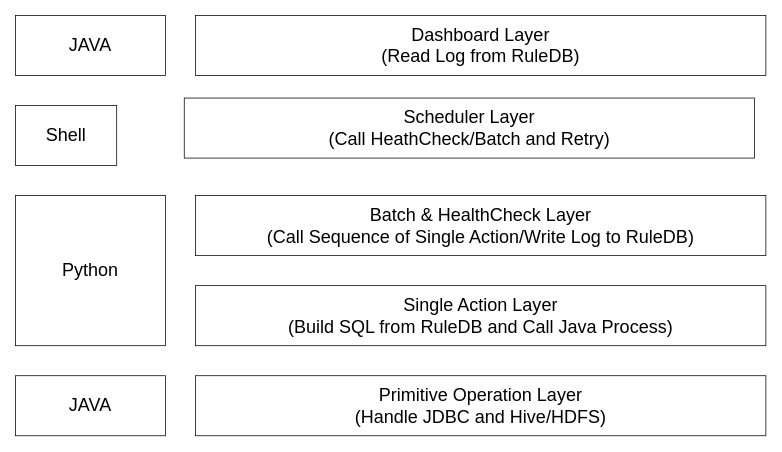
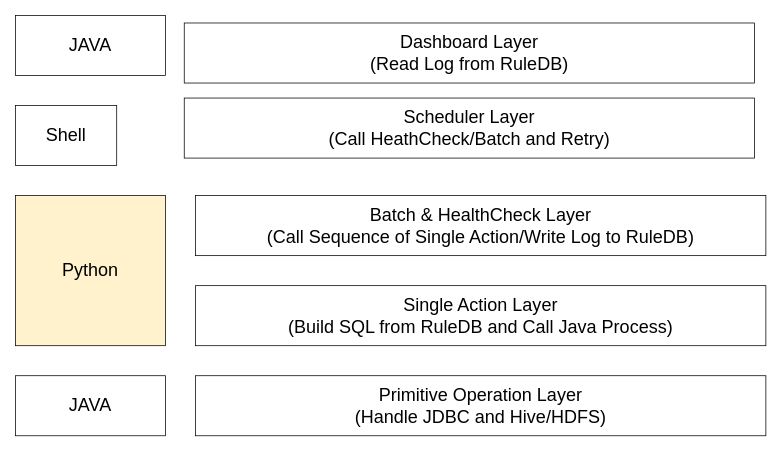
  <mxCell id="0" />
  <mxCell id="1" parent="0" />
  <mxCell id="2" value="&lt;font style=&quot;font-size: 24px&quot;&gt;JAVA&lt;/font&gt;" style="rounded=0;whiteSpace=wrap;html=1;" parent="1" vertex="1"><mxGeometry x="20" y="500" width="200" height="80" as="geometry" /></mxCell>
- <mxCell id="3" value="&lt;font style=&quot;font-size: 24px&quot;&gt;Python&lt;/font&gt;" style="rounded=0;whiteSpace=wrap;html=1;" parent="1" vertex="1"><mxGeometry x="20" y="260" width="200" height="200" as="geometry" /></mxCell>
+ <mxCell id="3" value="&lt;font style=&quot;font-size: 24px&quot;&gt;Python&lt;/font&gt;" style="rounded=0;whiteSpace=wrap;html=1;fillColor=#fff2cc;" parent="1" vertex="1"><mxGeometry x="20" y="260" width="200" height="200" as="geometry" /></mxCell>
  <mxCell id="4" value="&lt;font style=&quot;font-size: 24px&quot;&gt;Shell&lt;/font&gt;" style="rounded=0;whiteSpace=wrap;html=1;" parent="1" vertex="1"><mxGeometry x="20" y="140" width="135" height="80" as="geometry" /></mxCell>
  <mxCell id="5" value="&lt;font style=&quot;font-size: 24px&quot;&gt;Scheduler Layer&lt;br&gt;(Call HeathCheck/Batch and Retry)&lt;br&gt;&lt;/font&gt;" style="rounded=0;whiteSpace=wrap;html=1;" parent="1" vertex="1"><mxGeometry x="245" y="130" width="760" height="80" as="geometry" /></mxCell>
  <mxCell id="6" value="&lt;font style=&quot;font-size: 24px&quot;&gt;Batch &amp;amp; HealthCheck Layer&lt;br&gt;(Call Sequence of Single Action/Write Log to RuleDB)&lt;br&gt;&lt;/font&gt;" style="rounded=0;whiteSpace=wrap;html=1;" parent="1" vertex="1"><mxGeometry x="260" y="260" width="760" height="80" as="geometry" /></mxCell>
  <mxCell id="7" value="&lt;font style=&quot;font-size: 24px&quot;&gt;Single Action Layer&lt;br&gt;(Build SQL from RuleDB and Call Java Process)&lt;br&gt;&lt;/font&gt;" style="rounded=0;whiteSpace=wrap;html=1;" parent="1" vertex="1"><mxGeometry x="260" y="380" width="760" height="80" as="geometry" /></mxCell>
  <mxCell id="8" value="&lt;span style=&quot;font-size: 24px&quot;&gt;Primitive Operation Layer&lt;br&gt;(Handle JDBC and Hive/HDFS)&lt;br&gt;&lt;/span&gt;" style="rounded=0;whiteSpace=wrap;html=1;" parent="1" vertex="1"><mxGeometry x="260" y="500" width="760" height="80" as="geometry" /></mxCell>
- <mxCell id="9" value="&lt;font style=&quot;font-size: 24px&quot;&gt;Dashboard Layer&lt;br&gt;(Read Log from RuleDB)&lt;br&gt;&lt;/font&gt;" style="rounded=0;whiteSpace=wrap;html=1;" parent="1" vertex="1"><mxGeometry x="260" y="20" width="760" height="80" as="geometry" /></mxCell>
+ <mxCell id="9" value="&lt;font style=&quot;font-size: 24px&quot;&gt;Dashboard Layer&lt;br&gt;(Read Log from RuleDB)&lt;br&gt;&lt;/font&gt;" style="rounded=0;whiteSpace=wrap;html=1;" parent="1" vertex="1"><mxGeometry x="245" y="30" width="760" height="80" as="geometry" /></mxCell>
  <mxCell id="10" value="&lt;font style=&quot;font-size: 24px&quot;&gt;JAVA&lt;/font&gt;" style="rounded=0;whiteSpace=wrap;html=1;" parent="1" vertex="1"><mxGeometry x="20" y="20" width="200" height="80" as="geometry" /></mxCell>
